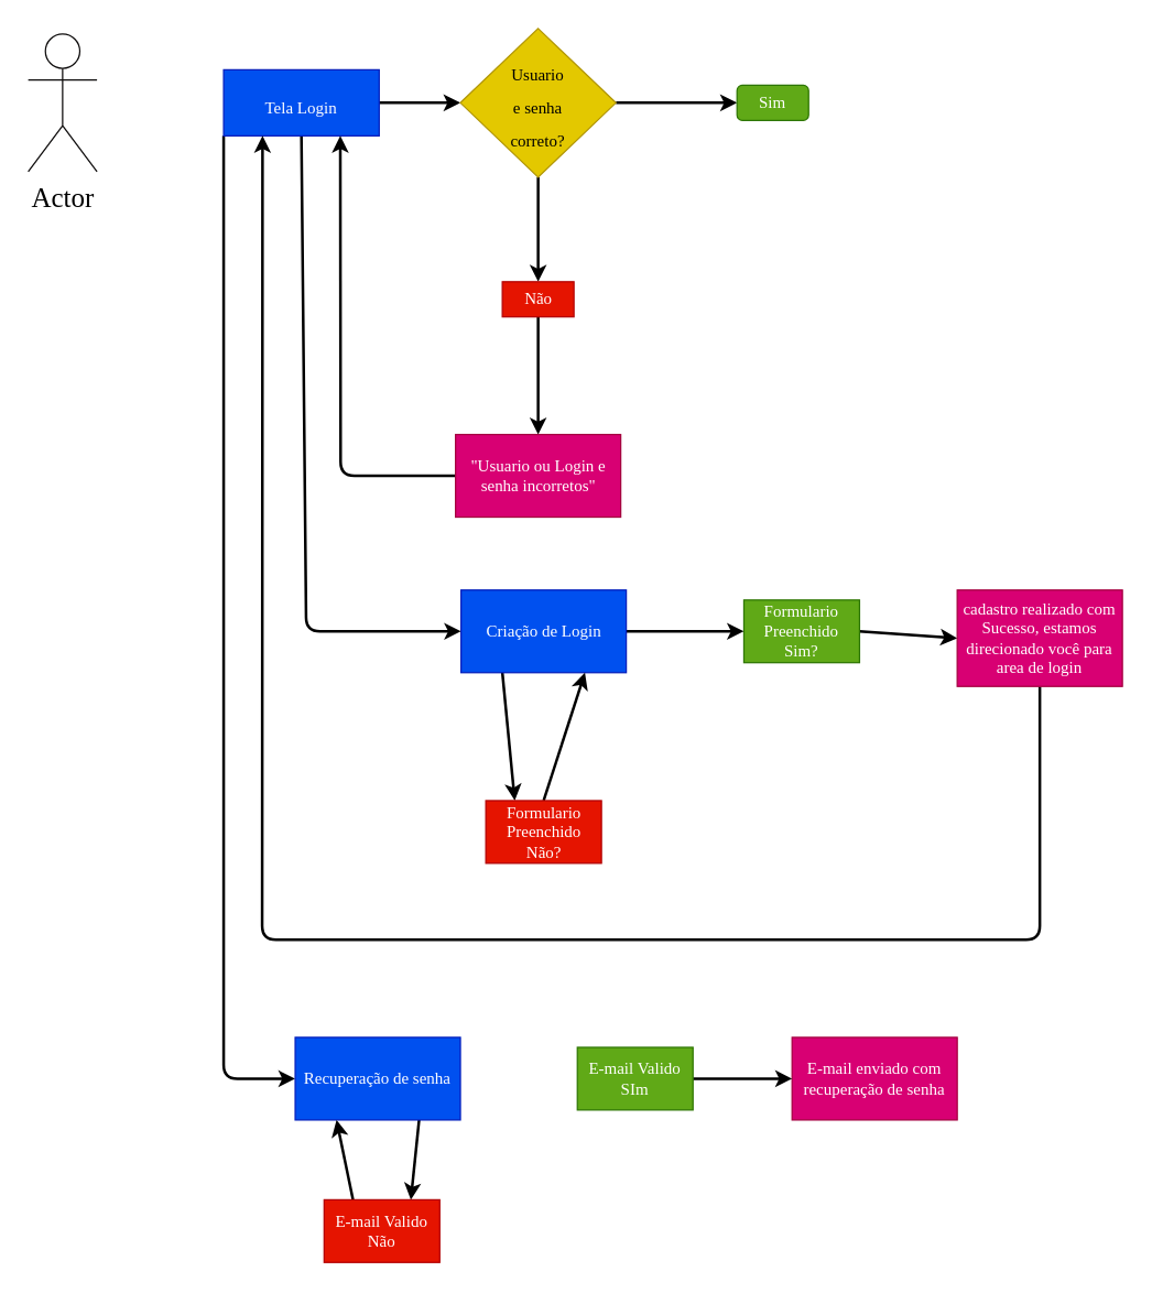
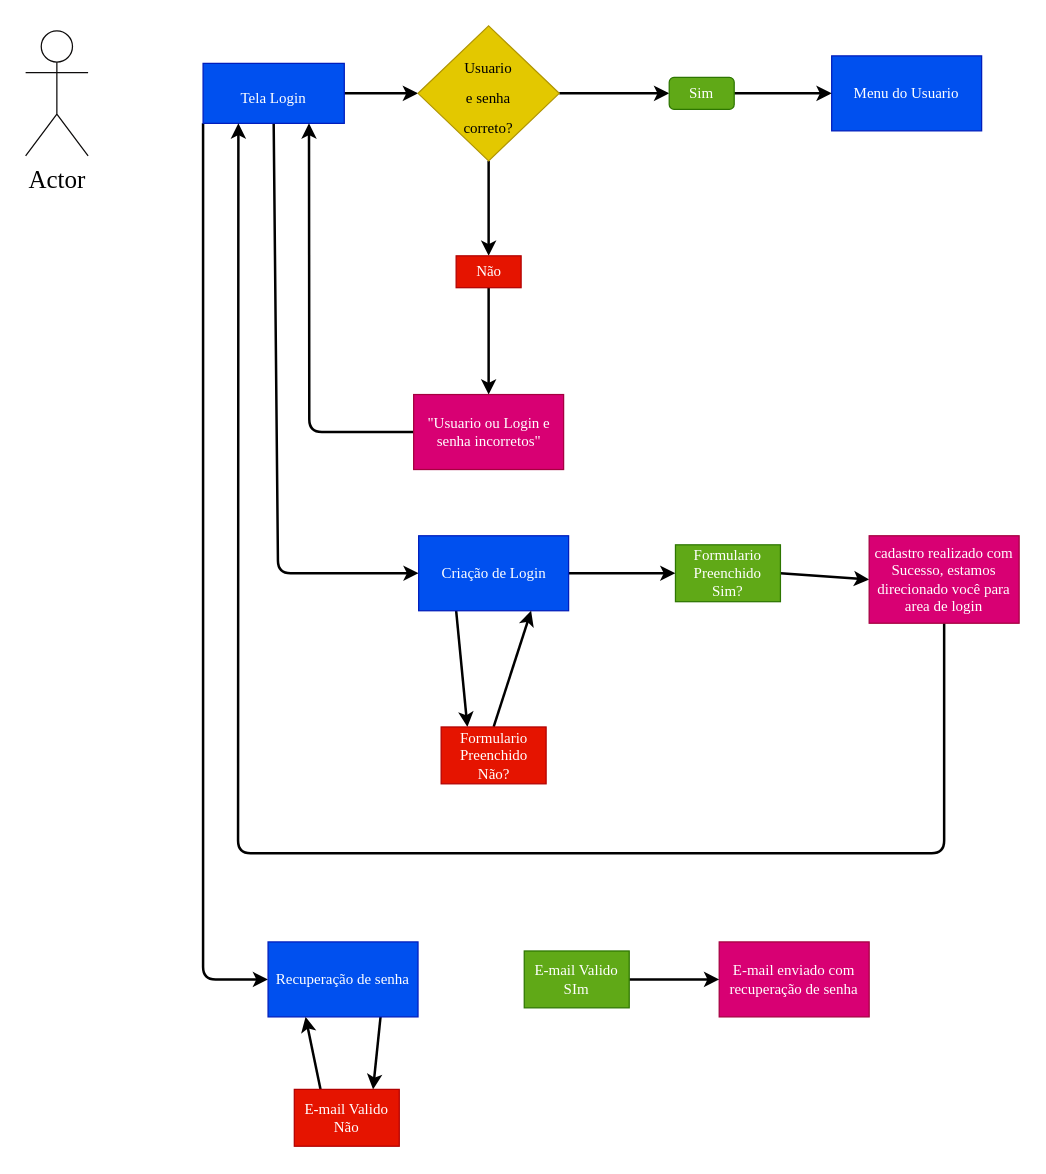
  <mxCell id="0" />
  <mxCell id="1" parent="0" />
  <mxCell id="2" value="Actor" style="shape=umlActor;verticalLabelPosition=bottom;verticalAlign=top;html=1;outlineConnect=0;hachureGap=4;strokeColor=#0e0c0c;fontFamily=Architects Daughter;fontSource=https%3A%2F%2Ffonts.googleapis.com%2Fcss%3Ffamily%3DArchitects%2BDaughter;fontSize=20;gradientColor=none;fillColor=default;shadow=0;" vertex="1" parent="1"><mxGeometry x="20" y="24" width="50" height="100" as="geometry" /></mxCell>
  <mxCell id="3" style="edgeStyle=none;sketch=0;hachureGap=4;jiggle=2;curveFitting=1;html=1;exitX=1;exitY=0.5;exitDx=0;exitDy=0;entryX=0;entryY=0.5;entryDx=0;entryDy=0;strokeColor=#000000;strokeWidth=2;fontFamily=Times New Roman;fontSize=16;" edge="1" parent="1" source="6" target="9"><mxGeometry relative="1" as="geometry" /></mxCell>
  <mxCell id="4" style="edgeStyle=none;sketch=0;hachureGap=4;jiggle=2;curveFitting=1;html=1;exitX=0.5;exitY=1;exitDx=0;exitDy=0;strokeColor=#000000;strokeWidth=2;fontFamily=Times New Roman;fontSize=12;entryX=0;entryY=0.5;entryDx=0;entryDy=0;" edge="1" parent="1" source="6" target="19"><mxGeometry relative="1" as="geometry"><mxPoint x="189.571" y="522.429" as="targetPoint" /><Array as="points"><mxPoint x="222" y="458" /></Array></mxGeometry></mxCell>
  <mxCell id="5" style="edgeStyle=none;sketch=0;hachureGap=4;jiggle=2;curveFitting=1;html=1;exitX=0;exitY=1;exitDx=0;exitDy=0;entryX=0;entryY=0.5;entryDx=0;entryDy=0;strokeColor=#000000;strokeWidth=2;fontFamily=Times New Roman;fontSize=12;" edge="1" parent="1" source="6" target="21"><mxGeometry relative="1" as="geometry"><Array as="points"><mxPoint x="162" y="783" /></Array></mxGeometry></mxCell>
  <mxCell id="6" value="&lt;font style=&quot;font-size: 12px;&quot; face=&quot;Times New Roman&quot;&gt;Tela Login&lt;/font&gt;" style="rounded=0;whiteSpace=wrap;html=1;shadow=0;hachureGap=4;strokeColor=#001DBC;fontFamily=Architects Daughter;fontSource=https%3A%2F%2Ffonts.googleapis.com%2Fcss%3Ffamily%3DArchitects%2BDaughter;fontSize=20;fillColor=#0050ef;fontColor=#ffffff;" vertex="1" parent="1"><mxGeometry x="162" y="50" width="113" height="48" as="geometry" /></mxCell>
  <mxCell id="7" style="edgeStyle=none;sketch=0;hachureGap=4;jiggle=2;curveFitting=1;html=1;exitX=1;exitY=0.5;exitDx=0;exitDy=0;strokeColor=#000000;strokeWidth=2;fontFamily=Times New Roman;fontSize=12;entryX=0;entryY=0.5;entryDx=0;entryDy=0;" edge="1" parent="1" source="9" target="12"><mxGeometry relative="1" as="geometry"><mxPoint x="545" y="78" as="targetPoint" /></mxGeometry></mxCell>
  <mxCell id="8" style="edgeStyle=none;sketch=0;hachureGap=4;jiggle=2;curveFitting=1;html=1;exitX=0.5;exitY=1;exitDx=0;exitDy=0;strokeColor=#000000;strokeWidth=2;fontFamily=Times New Roman;fontSize=12;entryX=0.5;entryY=0;entryDx=0;entryDy=0;" edge="1" parent="1" source="9" target="14"><mxGeometry relative="1" as="geometry"><mxPoint x="391" y="201" as="targetPoint" /></mxGeometry></mxCell>
  <mxCell id="9" value="&lt;font style=&quot;font-size: 12px;&quot;&gt;Usuario &lt;br&gt;e senha &lt;br&gt;correto?&lt;/font&gt;" style="rhombus;whiteSpace=wrap;html=1;shadow=0;sketch=0;hachureGap=4;jiggle=2;curveFitting=1;strokeColor=#B09500;fontFamily=Times New Roman;fontSize=20;fillColor=#e3c800;fontColor=#000000;" vertex="1" parent="1"><mxGeometry x="334" y="20" width="113" height="108" as="geometry" /></mxCell>
+ <mxCell id="10" value="Menu do Usuario" style="rounded=0;whiteSpace=wrap;html=1;shadow=0;sketch=0;hachureGap=4;jiggle=2;curveFitting=1;fontFamily=Times New Roman;fontSize=12;fillColor=#0050ef;fontColor=#ffffff;strokeColor=#001DBC;" vertex="1" parent="1"><mxGeometry x="665" y="44" width="120" height="60" as="geometry" /></mxCell>
+ <mxCell id="11" style="edgeStyle=none;sketch=0;hachureGap=4;jiggle=2;curveFitting=1;html=1;exitX=1;exitY=0.5;exitDx=0;exitDy=0;entryX=0;entryY=0.5;entryDx=0;entryDy=0;strokeColor=#000000;strokeWidth=2;fontFamily=Times New Roman;fontSize=12;" edge="1" parent="1" source="12" target="10"><mxGeometry relative="1" as="geometry" /></mxCell>
  <mxCell id="12" value="Sim" style="whiteSpace=wrap;html=1;shadow=0;sketch=0;hachureGap=4;jiggle=2;curveFitting=1;fontFamily=Times New Roman;fontSize=12;fillColor=#60a917;fontColor=#ffffff;strokeColor=#2D7600;rounded=1;" vertex="1" parent="1"><mxGeometry x="535" y="61.25" width="52" height="25.5" as="geometry" /></mxCell>
  <mxCell id="13" style="edgeStyle=none;sketch=0;hachureGap=4;jiggle=2;curveFitting=1;html=1;exitX=0.5;exitY=1;exitDx=0;exitDy=0;entryX=0.5;entryY=0;entryDx=0;entryDy=0;strokeColor=#000000;strokeWidth=2;fontFamily=Times New Roman;fontSize=12;" edge="1" parent="1" source="14" target="16"><mxGeometry relative="1" as="geometry"><mxPoint x="390.5" y="289" as="targetPoint" /></mxGeometry></mxCell>
  <mxCell id="14" value="Não" style="rounded=0;whiteSpace=wrap;html=1;shadow=0;sketch=0;hachureGap=4;jiggle=2;curveFitting=1;fontFamily=Times New Roman;fontSize=12;fillColor=#e51400;fontColor=#ffffff;strokeColor=#B20000;" vertex="1" parent="1"><mxGeometry x="364.5" y="204" width="52" height="25.5" as="geometry" /></mxCell>
  <mxCell id="15" style="edgeStyle=none;sketch=0;hachureGap=4;jiggle=2;curveFitting=1;html=1;exitX=0;exitY=0.5;exitDx=0;exitDy=0;entryX=0.75;entryY=1;entryDx=0;entryDy=0;strokeColor=#000000;strokeWidth=2;fontFamily=Times New Roman;fontSize=12;" edge="1" parent="1" source="16" target="6"><mxGeometry relative="1" as="geometry"><Array as="points"><mxPoint x="247" y="345" /></Array></mxGeometry></mxCell>
  <mxCell id="16" value="&quot;Usuario ou Login e senha incorretos&quot;" style="rounded=0;whiteSpace=wrap;html=1;shadow=0;sketch=0;hachureGap=4;jiggle=2;curveFitting=1;fontFamily=Times New Roman;fontSize=12;fillColor=#d80073;fontColor=#ffffff;strokeColor=#A50040;" vertex="1" parent="1"><mxGeometry x="330.5" y="315" width="120" height="60" as="geometry" /></mxCell>
  <mxCell id="17" style="edgeStyle=none;sketch=0;hachureGap=4;jiggle=2;curveFitting=1;html=1;exitX=1;exitY=0.5;exitDx=0;exitDy=0;strokeColor=#000000;strokeWidth=2;fontFamily=Times New Roman;fontSize=12;entryX=0;entryY=0.5;entryDx=0;entryDy=0;" edge="1" parent="1" source="19" target="23"><mxGeometry relative="1" as="geometry"><mxPoint x="614" y="452" as="targetPoint" /></mxGeometry></mxCell>
  <mxCell id="18" style="edgeStyle=none;sketch=0;hachureGap=4;jiggle=2;curveFitting=1;html=1;exitX=0.25;exitY=1;exitDx=0;exitDy=0;strokeColor=#000000;strokeWidth=2;fontFamily=Times New Roman;fontSize=12;entryX=0.25;entryY=0;entryDx=0;entryDy=0;" edge="1" parent="1" source="19" target="27"><mxGeometry relative="1" as="geometry"><mxPoint x="393.857" y="553.857" as="targetPoint" /></mxGeometry></mxCell>
  <mxCell id="19" value="Criação de Login" style="rounded=0;whiteSpace=wrap;html=1;shadow=0;sketch=0;hachureGap=4;jiggle=2;curveFitting=1;fontFamily=Times New Roman;fontSize=12;fillColor=#0050ef;fontColor=#ffffff;strokeColor=#001DBC;" vertex="1" parent="1"><mxGeometry x="334.5" y="428" width="120" height="60" as="geometry" /></mxCell>
  <mxCell id="20" style="edgeStyle=none;sketch=0;hachureGap=4;jiggle=2;curveFitting=1;html=1;exitX=0.75;exitY=1;exitDx=0;exitDy=0;entryX=0.75;entryY=0;entryDx=0;entryDy=0;strokeColor=#000000;strokeWidth=2;fontFamily=Times New Roman;fontSize=12;" edge="1" parent="1" source="21" target="32"><mxGeometry relative="1" as="geometry" /></mxCell>
  <mxCell id="21" value="Recuperação de senha" style="rounded=0;whiteSpace=wrap;html=1;shadow=0;sketch=0;hachureGap=4;jiggle=2;curveFitting=1;fontFamily=Times New Roman;fontSize=12;fillColor=#0050ef;fontColor=#ffffff;strokeColor=#001DBC;" vertex="1" parent="1"><mxGeometry x="214" y="753" width="120" height="60" as="geometry" /></mxCell>
  <mxCell id="22" style="edgeStyle=none;sketch=0;hachureGap=4;jiggle=2;curveFitting=1;html=1;exitX=1;exitY=0.5;exitDx=0;exitDy=0;strokeColor=#000000;strokeWidth=2;fontFamily=Times New Roman;fontSize=12;entryX=0;entryY=0.5;entryDx=0;entryDy=0;" edge="1" parent="1" source="23" target="25"><mxGeometry relative="1" as="geometry"><mxPoint x="672.429" y="458.143" as="targetPoint" /></mxGeometry></mxCell>
  <mxCell id="23" value="Formulario&lt;br&gt;Preenchido &lt;br&gt;Sim?" style="rounded=0;whiteSpace=wrap;html=1;shadow=0;sketch=0;hachureGap=4;jiggle=2;curveFitting=1;fontFamily=Times New Roman;fontSize=12;fillColor=#60a917;fontColor=#ffffff;strokeColor=#2D7600;" vertex="1" parent="1"><mxGeometry x="540" y="435.25" width="84" height="45.5" as="geometry" /></mxCell>
  <mxCell id="24" style="edgeStyle=none;sketch=0;hachureGap=4;jiggle=2;curveFitting=1;html=1;exitX=0.5;exitY=1;exitDx=0;exitDy=0;entryX=0.25;entryY=1;entryDx=0;entryDy=0;strokeColor=#000000;strokeWidth=2;fontFamily=Times New Roman;fontSize=12;" edge="1" parent="1" source="25" target="6"><mxGeometry relative="1" as="geometry"><Array as="points"><mxPoint x="755" y="682" /><mxPoint x="190" y="682" /></Array></mxGeometry></mxCell>
  <mxCell id="25" value="cadastro realizado com Sucesso, estamos direcionado você para area de login" style="rounded=0;whiteSpace=wrap;html=1;shadow=0;sketch=0;hachureGap=4;jiggle=2;curveFitting=1;fontFamily=Times New Roman;fontSize=12;fillColor=#d80073;fontColor=#ffffff;strokeColor=#A50040;" vertex="1" parent="1"><mxGeometry x="695" y="428" width="120" height="70" as="geometry" /></mxCell>
  <mxCell id="26" style="edgeStyle=none;sketch=0;hachureGap=4;jiggle=2;curveFitting=1;html=1;strokeColor=#000000;strokeWidth=2;fontFamily=Times New Roman;fontSize=12;exitX=0.5;exitY=0;exitDx=0;exitDy=0;entryX=0.75;entryY=1;entryDx=0;entryDy=0;" edge="1" parent="1" source="27" target="19"><mxGeometry relative="1" as="geometry"><mxPoint x="400" y="575" as="sourcePoint" /><mxPoint x="448" y="515" as="targetPoint" /></mxGeometry></mxCell>
  <mxCell id="27" value="Formulario&lt;br&gt;Preenchido &lt;br&gt;Não?" style="rounded=0;whiteSpace=wrap;html=1;shadow=0;sketch=0;hachureGap=4;jiggle=2;curveFitting=1;fontFamily=Times New Roman;fontSize=12;fillColor=#e51400;fontColor=#ffffff;strokeColor=#B20000;" vertex="1" parent="1"><mxGeometry x="352.5" y="581" width="84" height="45.5" as="geometry" /></mxCell>
  <mxCell id="28" value="E-mail enviado com recuperação de senha" style="rounded=0;whiteSpace=wrap;html=1;shadow=0;sketch=0;hachureGap=4;jiggle=2;curveFitting=1;fontFamily=Times New Roman;fontSize=12;fillColor=#d80073;fontColor=#ffffff;strokeColor=#A50040;" vertex="1" parent="1"><mxGeometry x="575" y="753" width="120" height="60" as="geometry" /></mxCell>
  <mxCell id="29" style="edgeStyle=none;sketch=0;hachureGap=4;jiggle=2;curveFitting=1;html=1;exitX=1;exitY=0.5;exitDx=0;exitDy=0;entryX=0;entryY=0.5;entryDx=0;entryDy=0;strokeColor=#000000;strokeWidth=2;fontFamily=Times New Roman;fontSize=12;" edge="1" parent="1" source="30" target="28"><mxGeometry relative="1" as="geometry" /></mxCell>
  <mxCell id="30" value="E-mail Valido&lt;br&gt;SIm" style="rounded=0;whiteSpace=wrap;html=1;shadow=0;sketch=0;hachureGap=4;jiggle=2;curveFitting=1;fontFamily=Times New Roman;fontSize=12;fillColor=#60a917;fontColor=#ffffff;strokeColor=#2D7600;" vertex="1" parent="1"><mxGeometry x="419" y="760.25" width="84" height="45.5" as="geometry" /></mxCell>
  <mxCell id="31" style="edgeStyle=none;sketch=0;hachureGap=4;jiggle=2;curveFitting=1;html=1;exitX=0.25;exitY=0;exitDx=0;exitDy=0;entryX=0.25;entryY=1;entryDx=0;entryDy=0;strokeColor=#000000;strokeWidth=2;fontFamily=Times New Roman;fontSize=12;" edge="1" parent="1" source="32" target="21"><mxGeometry relative="1" as="geometry" /></mxCell>
  <mxCell id="32" value="E-mail Valido Não" style="rounded=0;whiteSpace=wrap;html=1;shadow=0;sketch=0;hachureGap=4;jiggle=2;curveFitting=1;fontFamily=Times New Roman;fontSize=12;fillColor=#e51400;fontColor=#ffffff;strokeColor=#B20000;" vertex="1" parent="1"><mxGeometry x="235" y="871" width="84" height="45.5" as="geometry" /></mxCell>
